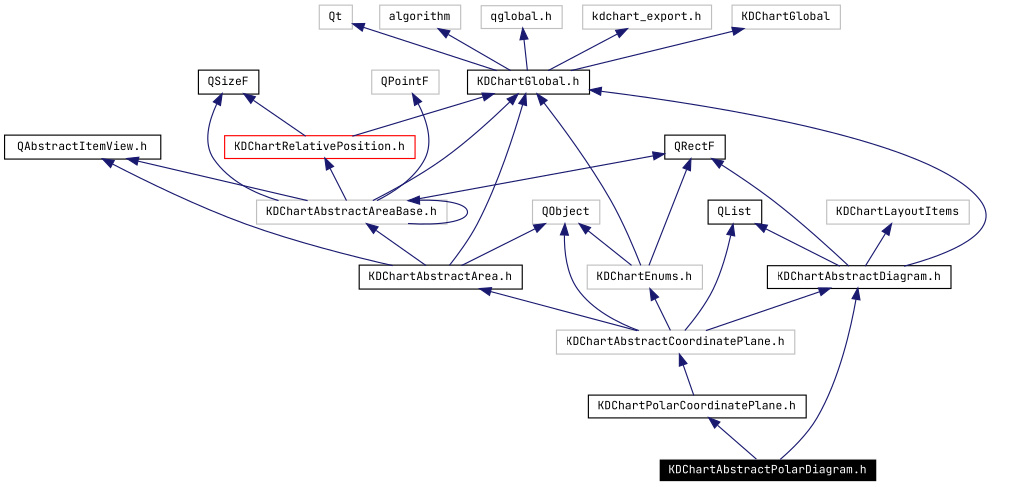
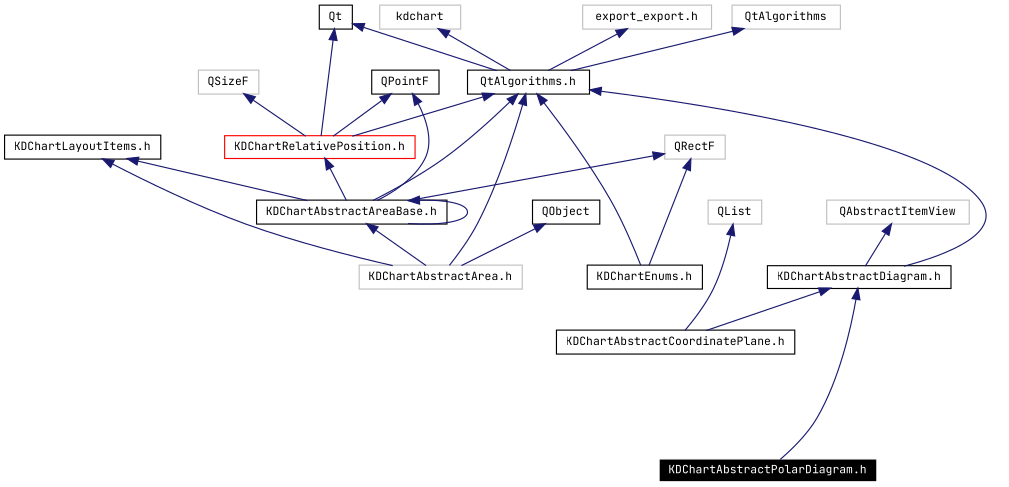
  digraph {
    fontname="JetBrains Mono"
    node [color=grey75 fontname="JetBrains Mono" fontsize=10 shape=record]
    edge [color=midnightblue dir=back fontname="JetBrains Mono" fontsize=10 labelfontname=Helvetica labelfontsize=10 style=solid]
    n1 [color=white fillcolor=black fontcolor=white height=0.2 label="KDChartAbstractPolarDiagram.h" style=filled width=0.4]
-   n2 [color=black height=0.2 label="KDChartPolarCoordinatePlane.h" width=0.4]
-   n3 [height=0.2 label="KDChartAbstractCoordinatePlane.h" width=0.4]
-   n4 [height=0.2 label=QObject width=0.4]
-   n5 [color=black height=0.2 label="KDChartAbstractArea.h" width=0.4]
-   n6 [height=0.2 label="KDChartEnums.h" width=0.4]
-   n7 [color=black height=0.2 label=QList width=0.4]
+   n3 [color=black height=0.2 label="KDChartAbstractCoordinatePlane.h" width=0.4]
+   n4 [color=black height=0.2 label=QObject width=0.4]
+   n5 [height=0.2 label="KDChartAbstractArea.h" width=0.4]
+   n6 [color=black height=0.2 label="KDChartEnums.h" width=0.4]
+   n7 [height=0.2 label=QList width=0.4]
    n8 [color=black height=0.2 label="KDChartAbstractDiagram.h" width=0.4]
-   n9 [color=black height=0.2 label="KDChartGlobal.h" width=0.4]
-   n10 [height=0.2 label="KDChartAbstractAreaBase.h" width=0.4]
+   n9 [color=black height=0.2 label="QtAlgorithms.h" width=0.4]
+   n10 [color=black height=0.2 label="KDChartAbstractAreaBase.h" width=0.4]
    n11 [color=red height=0.2 label="KDChartRelativePosition.h" width=0.4]
-   n12 [height=0.2 label="qglobal.h" width=0.4]
-   n13 [height=0.2 label="kdchart_export.h" width=0.4]
-   n14 [height=0.2 label=KDChartGlobal width=0.4]
-   n15 [height=0.2 label=algorithm width=0.4]
-   n16 [height=0.2 label=Qt width=0.4]
-   n17 [height=0.2 label=QPointF width=0.4]
-   n18 [color=black height=0.2 label=QSizeF width=0.4]
-   n19 [color=black height=0.2 label=QRectF width=0.4]
-   n20 [color=black height=0.2 label="QAbstractItemView.h" width=0.4]
-   n21 [height=0.2 label=KDChartLayoutItems width=0.4]
-   n2 -> n1
-   n3 -> n2
-   n4 -> n3
+   n13 [height=0.2 label="export_export.h" width=0.4]
+   n14 [height=0.2 label=QtAlgorithms width=0.4]
+   n15 [height=0.2 label=kdchart width=0.4]
+   n16 [color=black height=0.2 label=Qt width=0.4]
+   n17 [color=black height=0.2 label=QPointF width=0.4]
+   n18 [height=0.2 label=QSizeF width=0.4]
+   n19 [height=0.2 label=QRectF width=0.4]
+   n20 [color=black height=0.2 label="KDChartLayoutItems.h" width=0.4]
+   n21 [height=0.2 label=QAbstractItemView width=0.4]
    n4 -> n5
-   n4 -> n6
-   n5 -> n3
-   n6 -> n3
    n7 -> n3
-   n7 -> n8
    n8 -> n1
    n8 -> n3
    n9 -> n5
    n9 -> n6
    n9 -> n8
    n9 -> n10
    n9 -> n11
    n10 -> n5
    n10 -> n10
    n11 -> n10
-   n12 -> n9
    n13 -> n9
    n14 -> n9
    n15 -> n9
    n16 -> n9
+   n16 -> n11
    n17 -> n10
-   n18 -> n10
+   n17 -> n11
    n18 -> n11
    n19 -> n6
-   n19 -> n8
    n19 -> n10
    n20 -> n5
    n20 -> n10
    n21 -> n8
  }
